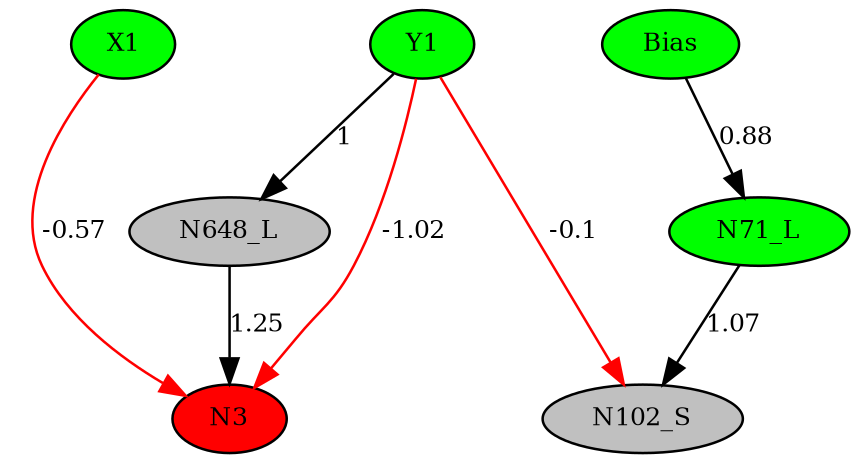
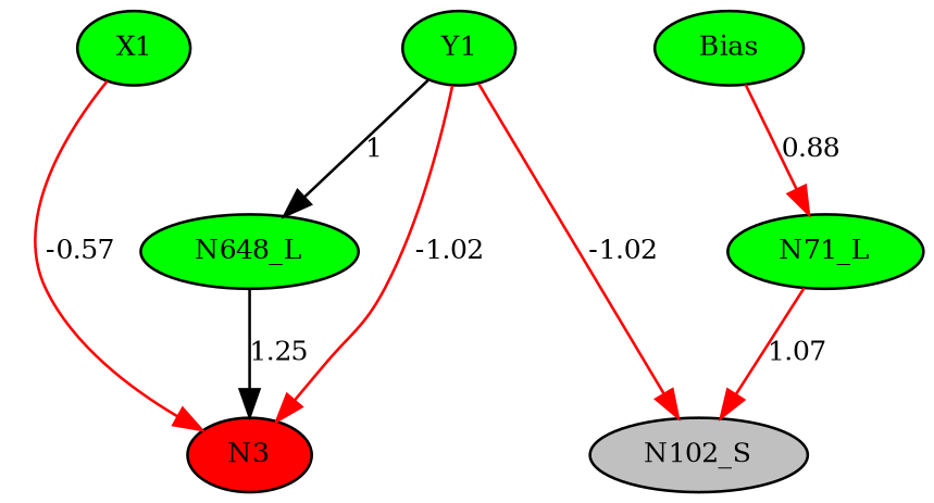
  digraph {
    node [fillcolor=green fontsize=10 shape=ellipse style=filled]
    edge [color=black fontsize=10]
    N3 [fillcolor=red height=0.1 width=0.1]
    n2 [height=0.1 label=Bias width=0.1]
    n3 [height=0.1 label=X1 width=0.1]
    n4 [height=0.1 label=Y1 width=0.1]
    n5 [height=0.1 label=N71_L width=0.1]
    n6 [fillcolor=gray height=0.1 label=N102_S width=0.1]
-   n7 [fillcolor=gray height=0.1 label=N648_L width=0.1]
+   n7 [height=0.1 label=N648_L width=0.1]
    subgraph sub_1 {
      rank=same
      N3
    }
    subgraph sub_2 {
      rank=same
      n2
      n3
      n4
    }
-   n2 -> n5 [label=0.88]
+   n2 -> n5 [color=red label=0.88]
    n3 -> N3 [arrowType=inv color=red label=-0.57]
    n3 -> n4 [style=invis color="" fontsize=""]
    n4 -> N3 [arrowType=inv color=red label=-1.02]
    n4 -> n2 [style=invis color="" fontsize=""]
-   n4 -> n6 [arrowType=inv color=red label=-0.1]
+   n4 -> n6 [arrowType=inv color=red label=-1.02]
    n4 -> n7 [label=1]
-   n5 -> n6 [label=1.07]
+   n5 -> n6 [color=red label=1.07]
    n7 -> N3 [label=1.25]
  }
